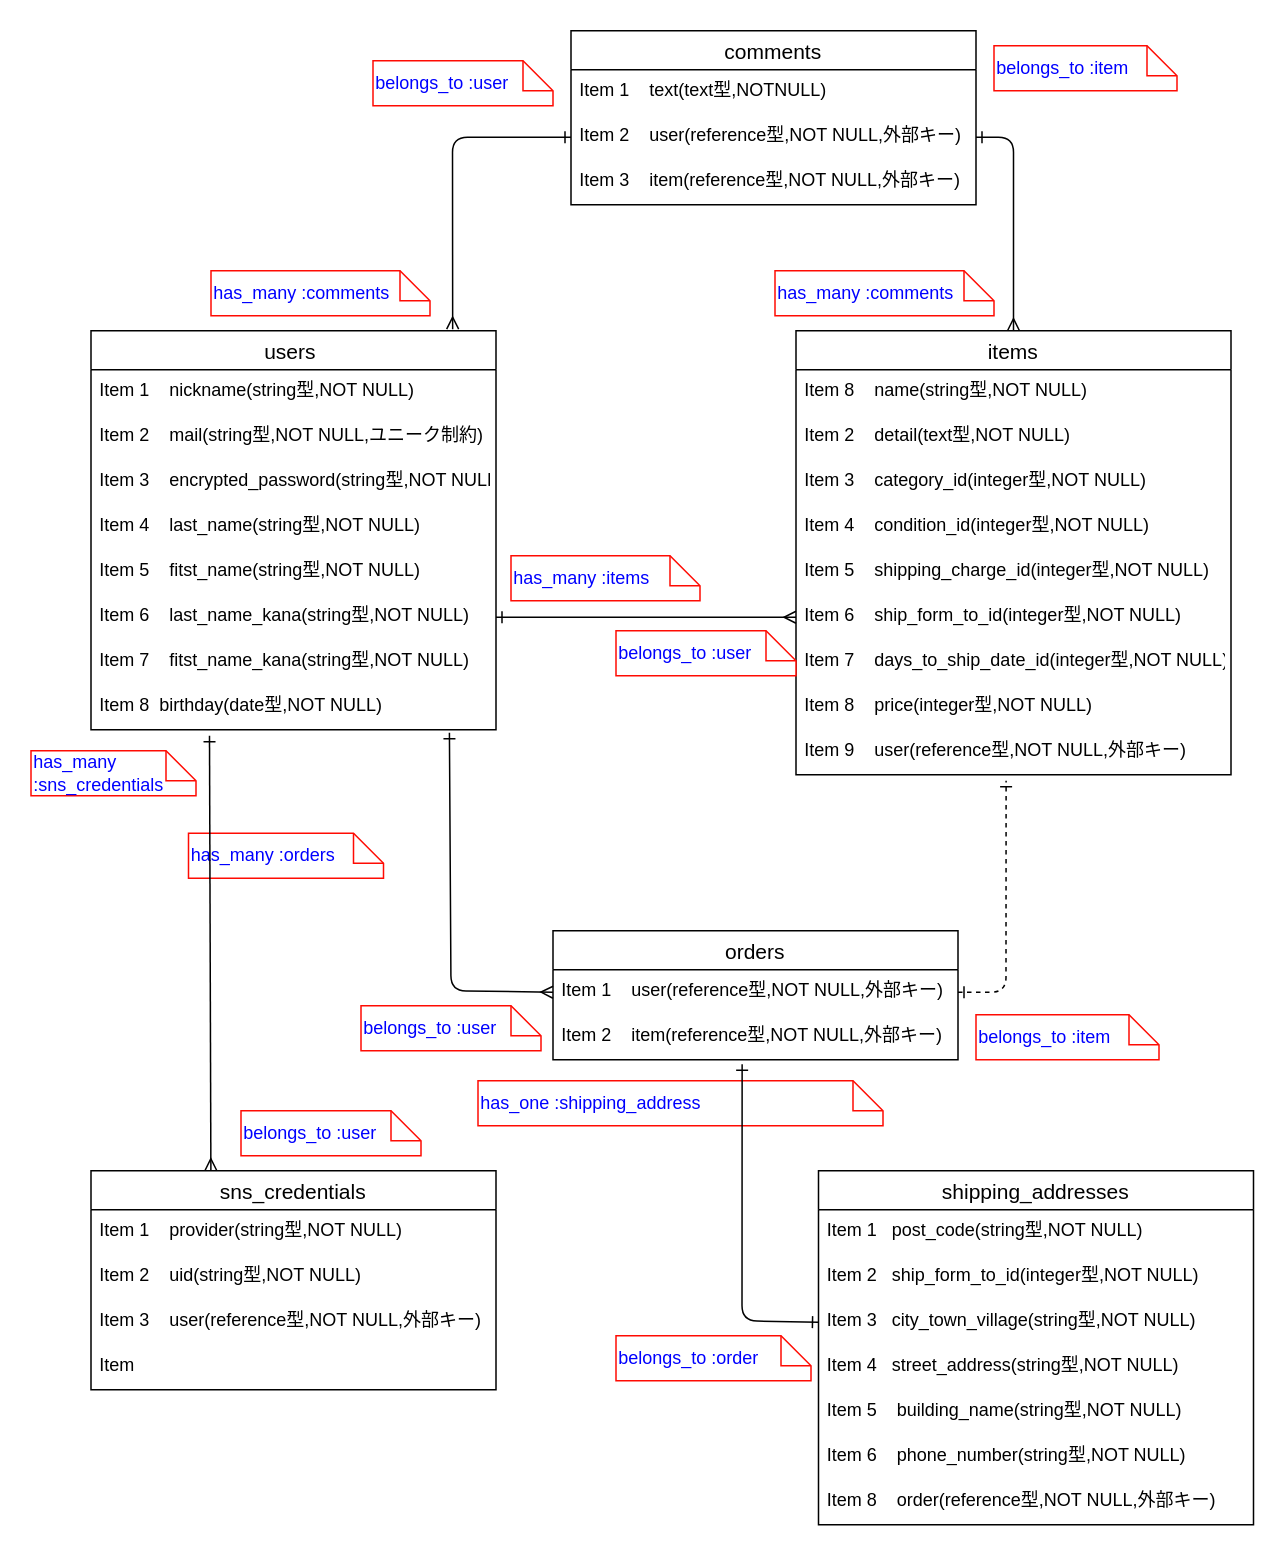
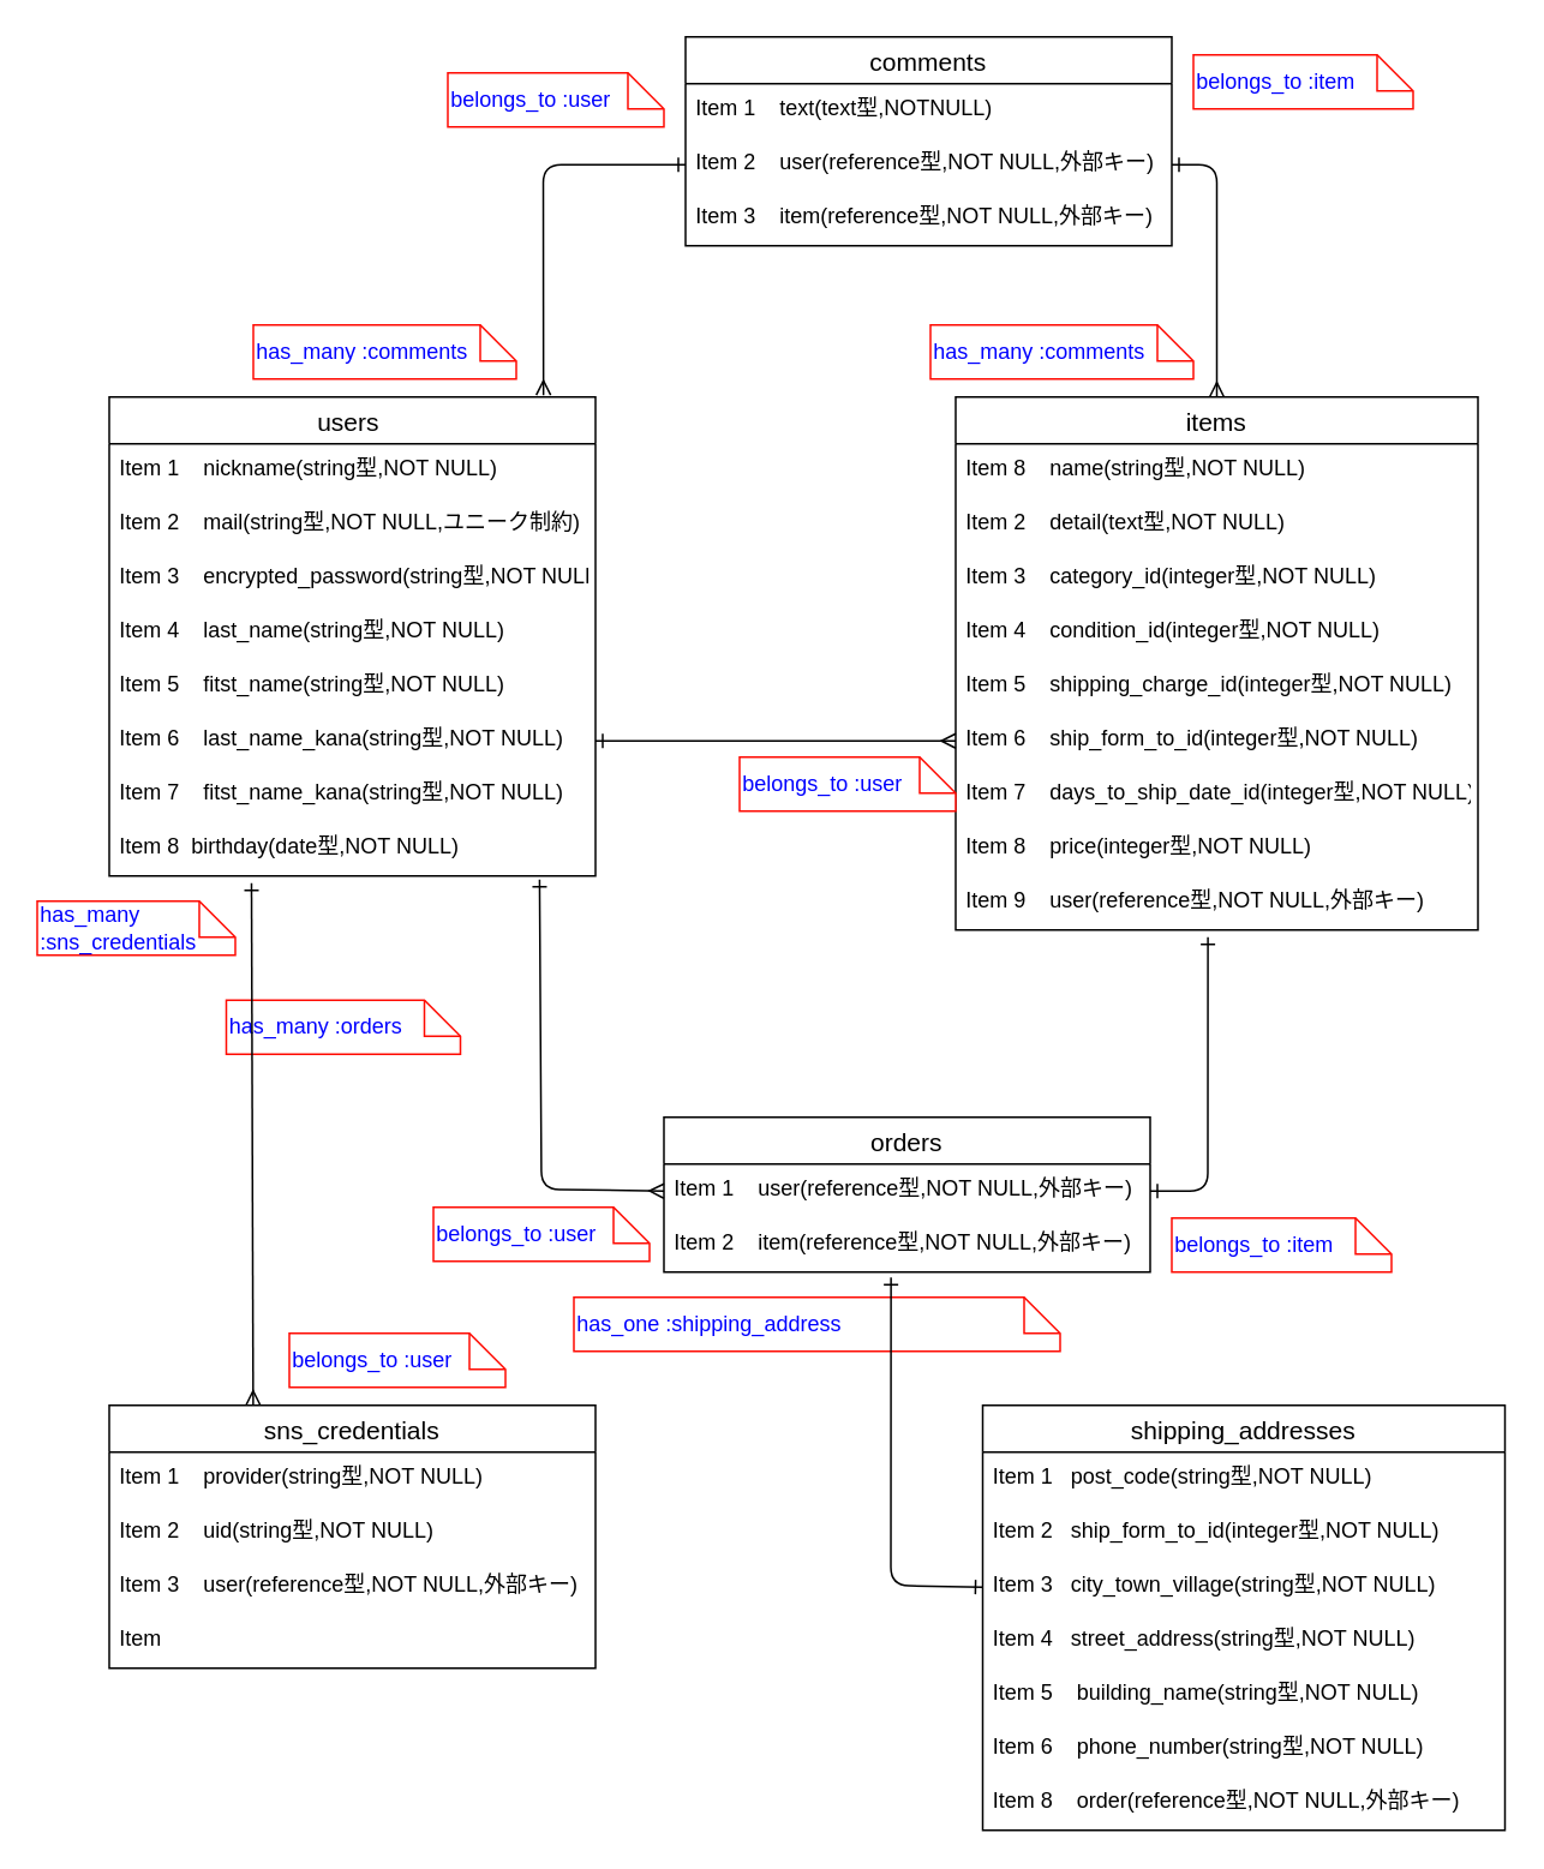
  <mxCell id="0" />
  <mxCell id="1" parent="0" />
  <mxCell id="2" value="users " style="swimlane;fontStyle=0;childLayout=stackLayout;horizontal=1;startSize=26;horizontalStack=0;resizeParent=1;resizeParentMax=0;resizeLast=0;collapsible=1;marginBottom=0;align=center;fontSize=14;" parent="1" vertex="1"><mxGeometry x="60" y="220" width="270" height="266" as="geometry" /></mxCell>
  <mxCell id="3" value="Item 1    nickname(string型,NOT NULL) " style="text;strokeColor=none;fillColor=none;spacingLeft=4;spacingRight=4;overflow=hidden;rotatable=0;points=[[0,0.5],[1,0.5]];portConstraint=eastwest;fontSize=12;" parent="2" vertex="1"><mxGeometry y="26" width="270" height="30" as="geometry" /></mxCell>
  <mxCell id="4" value="Item 2    mail(string型,NOT NULL,ユニーク制約)" style="text;strokeColor=none;fillColor=none;spacingLeft=4;spacingRight=4;overflow=hidden;rotatable=0;points=[[0,0.5],[1,0.5]];portConstraint=eastwest;fontSize=12;" parent="2" vertex="1"><mxGeometry y="56" width="270" height="30" as="geometry" /></mxCell>
  <mxCell id="5" value="Item 3    encrypted_password(string型,NOT NULL)" style="text;strokeColor=none;fillColor=none;spacingLeft=4;spacingRight=4;overflow=hidden;rotatable=0;points=[[0,0.5],[1,0.5]];portConstraint=eastwest;fontSize=12;" parent="2" vertex="1"><mxGeometry y="86" width="270" height="30" as="geometry" /></mxCell>
  <mxCell id="6" value="Item 4    last_name(string型,NOT NULL)" style="text;strokeColor=none;fillColor=none;spacingLeft=4;spacingRight=4;overflow=hidden;rotatable=0;points=[[0,0.5],[1,0.5]];portConstraint=eastwest;fontSize=12;" parent="2" vertex="1"><mxGeometry y="116" width="270" height="30" as="geometry" /></mxCell>
  <mxCell id="7" value="Item 5    fitst_name(string型,NOT NULL)" style="text;strokeColor=none;fillColor=none;spacingLeft=4;spacingRight=4;overflow=hidden;rotatable=0;points=[[0,0.5],[1,0.5]];portConstraint=eastwest;fontSize=12;" parent="2" vertex="1"><mxGeometry y="146" width="270" height="30" as="geometry" /></mxCell>
  <mxCell id="8" value="Item 6    last_name_kana(string型,NOT NULL)" style="text;strokeColor=none;fillColor=none;spacingLeft=4;spacingRight=4;overflow=hidden;rotatable=0;points=[[0,0.5],[1,0.5]];portConstraint=eastwest;fontSize=12;" parent="2" vertex="1"><mxGeometry y="176" width="270" height="30" as="geometry" /></mxCell>
  <mxCell id="9" value="Item 7    fitst_name_kana(string型,NOT NULL)" style="text;strokeColor=none;fillColor=none;spacingLeft=4;spacingRight=4;overflow=hidden;rotatable=0;points=[[0,0.5],[1,0.5]];portConstraint=eastwest;fontSize=12;" parent="2" vertex="1"><mxGeometry y="206" width="270" height="30" as="geometry" /></mxCell>
  <mxCell id="10" value="Item 8  birthday(date型,NOT NULL)&#10;  " style="text;strokeColor=none;fillColor=none;spacingLeft=4;spacingRight=4;overflow=hidden;rotatable=0;points=[[0,0.5],[1,0.5]];portConstraint=eastwest;fontSize=12;" parent="2" vertex="1"><mxGeometry y="236" width="270" height="30" as="geometry" /></mxCell>
  <mxCell id="11" value="items" style="swimlane;fontStyle=0;childLayout=stackLayout;horizontal=1;startSize=26;horizontalStack=0;resizeParent=1;resizeParentMax=0;resizeLast=0;collapsible=1;marginBottom=0;align=center;fontSize=14;" parent="1" vertex="1"><mxGeometry x="530" y="220" width="290" height="296" as="geometry" /></mxCell>
  <mxCell id="12" value="Item 8    name(string型,NOT NULL)" style="text;strokeColor=none;fillColor=none;spacingLeft=4;spacingRight=4;overflow=hidden;rotatable=0;points=[[0,0.5],[1,0.5]];portConstraint=eastwest;fontSize=12;" parent="11" vertex="1"><mxGeometry y="26" width="290" height="30" as="geometry" /></mxCell>
  <mxCell id="13" value="Item 2    detail(text型,NOT NULL)" style="text;strokeColor=none;fillColor=none;spacingLeft=4;spacingRight=4;overflow=hidden;rotatable=0;points=[[0,0.5],[1,0.5]];portConstraint=eastwest;fontSize=12;" parent="11" vertex="1"><mxGeometry y="56" width="290" height="30" as="geometry" /></mxCell>
  <mxCell id="14" value="Item 3    category_id(integer型,NOT NULL)" style="text;strokeColor=none;fillColor=none;spacingLeft=4;spacingRight=4;overflow=hidden;rotatable=0;points=[[0,0.5],[1,0.5]];portConstraint=eastwest;fontSize=12;" parent="11" vertex="1"><mxGeometry y="86" width="290" height="30" as="geometry" /></mxCell>
  <mxCell id="15" value="Item 4    condition_id(integer型,NOT NULL)" style="text;strokeColor=none;fillColor=none;spacingLeft=4;spacingRight=4;overflow=hidden;rotatable=0;points=[[0,0.5],[1,0.5]];portConstraint=eastwest;fontSize=12;" parent="11" vertex="1"><mxGeometry y="116" width="290" height="30" as="geometry" /></mxCell>
  <mxCell id="16" value="Item 5    shipping_charge_id(integer型,NOT NULL)" style="text;strokeColor=none;fillColor=none;spacingLeft=4;spacingRight=4;overflow=hidden;rotatable=0;points=[[0,0.5],[1,0.5]];portConstraint=eastwest;fontSize=12;" parent="11" vertex="1"><mxGeometry y="146" width="290" height="30" as="geometry" /></mxCell>
  <mxCell id="17" value="Item 6    ship_form_to_id(integer型,NOT NULL)" style="text;strokeColor=none;fillColor=none;spacingLeft=4;spacingRight=4;overflow=hidden;rotatable=0;points=[[0,0.5],[1,0.5]];portConstraint=eastwest;fontSize=12;" parent="11" vertex="1"><mxGeometry y="176" width="290" height="30" as="geometry" /></mxCell>
  <mxCell id="18" value="Item 7    days_to_ship_date_id(integer型,NOT NULL)" style="text;strokeColor=none;fillColor=none;spacingLeft=4;spacingRight=4;overflow=hidden;rotatable=0;points=[[0,0.5],[1,0.5]];portConstraint=eastwest;fontSize=12;" parent="11" vertex="1"><mxGeometry y="206" width="290" height="30" as="geometry" /></mxCell>
  <mxCell id="19" value="Item 8    price(integer型,NOT NULL)&#10;    " style="text;strokeColor=none;fillColor=none;spacingLeft=4;spacingRight=4;overflow=hidden;rotatable=0;points=[[0,0.5],[1,0.5]];portConstraint=eastwest;fontSize=12;" parent="11" vertex="1"><mxGeometry y="236" width="290" height="30" as="geometry" /></mxCell>
  <mxCell id="20" value="Item 9    user(reference型,NOT NULL,外部キー)" style="text;strokeColor=none;fillColor=none;spacingLeft=4;spacingRight=4;overflow=hidden;rotatable=0;points=[[0,0.5],[1,0.5]];portConstraint=eastwest;fontSize=12;" parent="11" vertex="1"><mxGeometry y="266" width="290" height="30" as="geometry" /></mxCell>
  <mxCell id="21" value="orders" style="swimlane;fontStyle=0;childLayout=stackLayout;horizontal=1;startSize=26;horizontalStack=0;resizeParent=1;resizeParentMax=0;resizeLast=0;collapsible=1;marginBottom=0;align=center;fontSize=14;" parent="1" vertex="1"><mxGeometry x="368" y="620" width="270" height="86" as="geometry" /></mxCell>
  <mxCell id="22" value="Item 1    user(reference型,NOT NULL,外部キー)" style="text;strokeColor=none;fillColor=none;spacingLeft=4;spacingRight=4;overflow=hidden;rotatable=0;points=[[0,0.5],[1,0.5]];portConstraint=eastwest;fontSize=12;" parent="21" vertex="1"><mxGeometry y="26" width="270" height="30" as="geometry" /></mxCell>
  <mxCell id="23" value="Item 2    item(reference型,NOT NULL,外部キー)" style="text;strokeColor=none;fillColor=none;spacingLeft=4;spacingRight=4;overflow=hidden;rotatable=0;points=[[0,0.5],[1,0.5]];portConstraint=eastwest;fontSize=12;" parent="21" vertex="1"><mxGeometry y="56" width="270" height="30" as="geometry" /></mxCell>
  <mxCell id="24" style="edgeStyle=none;html=1;exitX=1;exitY=0.5;exitDx=0;exitDy=0;entryX=0;entryY=0.5;entryDx=0;entryDy=0;endArrow=ERmany;endFill=0;startArrow=ERone;startFill=0;" parent="1" source="8" target="17" edge="1"><mxGeometry relative="1" as="geometry" /></mxCell>
  <mxCell id="25" value="shipping_addresses" style="swimlane;fontStyle=0;childLayout=stackLayout;horizontal=1;startSize=26;horizontalStack=0;resizeParent=1;resizeParentMax=0;resizeLast=0;collapsible=1;marginBottom=0;align=center;fontSize=14;" parent="1" vertex="1"><mxGeometry x="545" y="780" width="290" height="236" as="geometry" /></mxCell>
  <mxCell id="26" value="Item 1   post_code(string型,NOT NULL) " style="text;strokeColor=none;fillColor=none;spacingLeft=4;spacingRight=4;overflow=hidden;rotatable=0;points=[[0,0.5],[1,0.5]];portConstraint=eastwest;fontSize=12;" parent="25" vertex="1"><mxGeometry y="26" width="290" height="30" as="geometry" /></mxCell>
  <mxCell id="27" value="Item 2   ship_form_to_id(integer型,NOT NULL)" style="text;strokeColor=none;fillColor=none;spacingLeft=4;spacingRight=4;overflow=hidden;rotatable=0;points=[[0,0.5],[1,0.5]];portConstraint=eastwest;fontSize=12;" parent="25" vertex="1"><mxGeometry y="56" width="290" height="30" as="geometry" /></mxCell>
  <mxCell id="28" value="Item 3   city_town_village(string型,NOT NULL) " style="text;strokeColor=none;fillColor=none;spacingLeft=4;spacingRight=4;overflow=hidden;rotatable=0;points=[[0,0.5],[1,0.5]];portConstraint=eastwest;fontSize=12;" parent="25" vertex="1"><mxGeometry y="86" width="290" height="30" as="geometry" /></mxCell>
  <mxCell id="29" value="Item 4   street_address(string型,NOT NULL) " style="text;strokeColor=none;fillColor=none;spacingLeft=4;spacingRight=4;overflow=hidden;rotatable=0;points=[[0,0.5],[1,0.5]];portConstraint=eastwest;fontSize=12;" parent="25" vertex="1"><mxGeometry y="116" width="290" height="30" as="geometry" /></mxCell>
  <mxCell id="30" value="Item 5    building_name(string型,NOT NULL) " style="text;strokeColor=none;fillColor=none;spacingLeft=4;spacingRight=4;overflow=hidden;rotatable=0;points=[[0,0.5],[1,0.5]];portConstraint=eastwest;fontSize=12;" parent="25" vertex="1"><mxGeometry y="146" width="290" height="30" as="geometry" /></mxCell>
  <mxCell id="31" value="Item 6    phone_number(string型,NOT NULL)&#10;    " style="text;strokeColor=none;fillColor=none;spacingLeft=4;spacingRight=4;overflow=hidden;rotatable=0;points=[[0,0.5],[1,0.5]];portConstraint=eastwest;fontSize=12;" parent="25" vertex="1"><mxGeometry y="176" width="290" height="30" as="geometry" /></mxCell>
  <mxCell id="32" value="Item 8    order(reference型,NOT NULL,外部キー)" style="text;strokeColor=none;fillColor=none;spacingLeft=4;spacingRight=4;overflow=hidden;rotatable=0;points=[[0,0.5],[1,0.5]];portConstraint=eastwest;fontSize=12;" parent="25" vertex="1"><mxGeometry y="206" width="290" height="30" as="geometry" /></mxCell>
  <mxCell id="33" value="has_one :shipping_address" style="shape=note;size=20;whiteSpace=wrap;html=1;align=left;strokeColor=#FF0B03;fontColor=#0000FF;" parent="1" vertex="1"><mxGeometry x="318" y="720" width="270" height="30" as="geometry" /></mxCell>
- <mxCell id="34" value="belongs_to :order" style="shape=note;size=20;whiteSpace=wrap;html=1;align=left;strokeColor=#FF0B03;fontColor=#0000FF;" parent="1" vertex="1"><mxGeometry x="410" y="890" width="130" height="30" as="geometry" /></mxCell>
  <mxCell id="35" value="belongs_to :item" style="shape=note;size=20;whiteSpace=wrap;html=1;align=left;strokeColor=#FF0B03;fontColor=#0000FF;" parent="1" vertex="1"><mxGeometry x="650" y="676" width="122" height="30" as="geometry" /></mxCell>
  <mxCell id="36" value="has_many :orders" style="shape=note;size=20;whiteSpace=wrap;html=1;align=left;strokeColor=#FF0B03;fontColor=#0000FF;" parent="1" vertex="1"><mxGeometry x="125" y="555" width="130" height="30" as="geometry" /></mxCell>
- <mxCell id="37" value="has_many :items" style="shape=note;size=20;whiteSpace=wrap;html=1;align=left;strokeColor=#FF0B03;fontColor=#0000FF;" parent="1" vertex="1"><mxGeometry x="340" y="370" width="126" height="30" as="geometry" /></mxCell>
  <mxCell id="38" value="belongs_to :user" style="shape=note;size=20;whiteSpace=wrap;html=1;align=left;strokeColor=#FF0B03;fontColor=#0000FF;" parent="1" vertex="1"><mxGeometry x="410" y="420" width="120" height="30" as="geometry" /></mxCell>
  <mxCell id="39" style="edgeStyle=none;html=1;fontColor=#0000FF;startArrow=ERone;startFill=0;endArrow=ERone;endFill=0;entryX=0;entryY=0.5;entryDx=0;entryDy=0;exitX=0.467;exitY=1.1;exitDx=0;exitDy=0;exitPerimeter=0;" parent="1" source="23" target="28" edge="1"><mxGeometry relative="1" as="geometry"><mxPoint x="308.471" y="850" as="targetPoint" /><mxPoint x="258" y="1040" as="sourcePoint" /><Array as="points"><mxPoint x="494" y="880" /></Array></mxGeometry></mxCell>
  <mxCell id="40" value="belongs_to :user" style="shape=note;size=20;whiteSpace=wrap;html=1;align=left;strokeColor=#FF0B03;fontColor=#0000FF;" parent="1" vertex="1"><mxGeometry x="240" y="670" width="120" height="30" as="geometry" /></mxCell>
- <mxCell id="41" style="edgeStyle=none;html=1;exitX=1;exitY=0.5;exitDx=0;exitDy=0;entryX=0.483;entryY=1.133;entryDx=0;entryDy=0;entryPerimeter=0;fontColor=#0000FF;startArrow=ERone;startFill=0;endArrow=ERone;endFill=0;dashed=1;" parent="1" source="22" target="20" edge="1"><mxGeometry relative="1" as="geometry"><Array as="points"><mxPoint x="670" y="661" /></Array></mxGeometry></mxCell>
+ <mxCell id="41" style="edgeStyle=none;html=1;exitX=1;exitY=0.5;exitDx=0;exitDy=0;entryX=0.483;entryY=1.133;entryDx=0;entryDy=0;entryPerimeter=0;fontColor=#0000FF;startArrow=ERone;startFill=0;endArrow=ERone;endFill=0;" parent="1" source="22" target="20" edge="1"><mxGeometry relative="1" as="geometry"><Array as="points"><mxPoint x="670" y="661" /></Array></mxGeometry></mxCell>
  <mxCell id="42" style="edgeStyle=none;html=1;exitX=0;exitY=0.5;exitDx=0;exitDy=0;entryX=0.885;entryY=1.067;entryDx=0;entryDy=0;entryPerimeter=0;fontColor=#0000FF;startArrow=ERmany;startFill=0;endArrow=ERone;endFill=0;" parent="1" source="22" target="10" edge="1"><mxGeometry relative="1" as="geometry"><Array as="points"><mxPoint x="300" y="660" /></Array></mxGeometry></mxCell>
  <mxCell id="43" style="edgeStyle=none;html=1;endArrow=ERone;endFill=0;startArrow=ERmany;startFill=0;exitX=0.296;exitY=0;exitDx=0;exitDy=0;exitPerimeter=0;" parent="1" source="44" edge="1"><mxGeometry relative="1" as="geometry"><mxPoint x="137" y="770" as="sourcePoint" /><mxPoint x="139" y="490" as="targetPoint" /></mxGeometry></mxCell>
  <mxCell id="44" value="sns_credentials" style="swimlane;fontStyle=0;childLayout=stackLayout;horizontal=1;startSize=26;horizontalStack=0;resizeParent=1;resizeParentMax=0;resizeLast=0;collapsible=1;marginBottom=0;align=center;fontSize=14;" parent="1" vertex="1"><mxGeometry x="60" y="780" width="270" height="146" as="geometry" /></mxCell>
  <mxCell id="45" value="Item 1    provider(string型,NOT NULL)" style="text;strokeColor=none;fillColor=none;spacingLeft=4;spacingRight=4;overflow=hidden;rotatable=0;points=[[0,0.5],[1,0.5]];portConstraint=eastwest;fontSize=12;" parent="44" vertex="1"><mxGeometry y="26" width="270" height="30" as="geometry" /></mxCell>
  <mxCell id="46" value="Item 2    uid(string型,NOT NULL)" style="text;strokeColor=none;fillColor=none;spacingLeft=4;spacingRight=4;overflow=hidden;rotatable=0;points=[[0,0.5],[1,0.5]];portConstraint=eastwest;fontSize=12;" parent="44" vertex="1"><mxGeometry y="56" width="270" height="30" as="geometry" /></mxCell>
  <mxCell id="47" value="Item 3    user(reference型,NOT NULL,外部キー)" style="text;strokeColor=none;fillColor=none;spacingLeft=4;spacingRight=4;overflow=hidden;rotatable=0;points=[[0,0.5],[1,0.5]];portConstraint=eastwest;fontSize=12;" parent="44" vertex="1"><mxGeometry y="86" width="270" height="30" as="geometry" /></mxCell>
  <mxCell id="48" value="Item" style="text;strokeColor=none;fillColor=none;spacingLeft=4;spacingRight=4;overflow=hidden;rotatable=0;points=[[0,0.5],[1,0.5]];portConstraint=eastwest;fontSize=12;" parent="44" vertex="1"><mxGeometry y="116" width="270" height="30" as="geometry" /></mxCell>
  <mxCell id="49" value="has_many&lt;br&gt;:sns_credentials" style="shape=note;size=20;whiteSpace=wrap;html=1;align=left;strokeColor=#FF0B03;fontColor=#0000FF;" parent="1" vertex="1"><mxGeometry y="500" width="110" height="30" as="geometry" x="20" /></mxCell>
  <mxCell id="50" value="belongs_to :user" style="shape=note;size=20;whiteSpace=wrap;html=1;align=left;strokeColor=#FF0B03;fontColor=#0000FF;" parent="1" vertex="1"><mxGeometry x="160" y="740" width="120" height="30" as="geometry" /></mxCell>
  <mxCell id="51" value="comments" style="swimlane;fontStyle=0;childLayout=stackLayout;horizontal=1;startSize=26;horizontalStack=0;resizeParent=1;resizeParentMax=0;resizeLast=0;collapsible=1;marginBottom=0;align=center;fontSize=14;" vertex="1" parent="1"><mxGeometry x="380" y="20" width="270" height="116" as="geometry" /></mxCell>
  <mxCell id="52" value="Item 1    text(text型,NOTNULL)" style="text;strokeColor=none;fillColor=none;spacingLeft=4;spacingRight=4;overflow=hidden;rotatable=0;points=[[0,0.5],[1,0.5]];portConstraint=eastwest;fontSize=12;" vertex="1" parent="51"><mxGeometry y="26" width="270" height="30" as="geometry" /></mxCell>
  <mxCell id="53" value="Item 2    user(reference型,NOT NULL,外部キー)" style="text;strokeColor=none;fillColor=none;spacingLeft=4;spacingRight=4;overflow=hidden;rotatable=0;points=[[0,0.5],[1,0.5]];portConstraint=eastwest;fontSize=12;" vertex="1" parent="51"><mxGeometry y="56" width="270" height="30" as="geometry" /></mxCell>
  <mxCell id="54" value="Item 3    item(reference型,NOT NULL,外部キー)" style="text;strokeColor=none;fillColor=none;spacingLeft=4;spacingRight=4;overflow=hidden;rotatable=0;points=[[0,0.5],[1,0.5]];portConstraint=eastwest;fontSize=12;" vertex="1" parent="51"><mxGeometry y="86" width="270" height="30" as="geometry" /></mxCell>
  <mxCell id="55" style="edgeStyle=none;html=1;exitX=1;exitY=0.5;exitDx=0;exitDy=0;entryX=0.5;entryY=0;entryDx=0;entryDy=0;endArrow=ERmany;endFill=0;startArrow=ERone;startFill=0;" edge="1" parent="1" source="53" target="11"><mxGeometry relative="1" as="geometry"><Array as="points"><mxPoint x="675" y="91" /></Array></mxGeometry></mxCell>
  <mxCell id="56" style="edgeStyle=none;html=1;exitX=0;exitY=0.5;exitDx=0;exitDy=0;entryX=0.893;entryY=-0.004;entryDx=0;entryDy=0;entryPerimeter=0;endArrow=ERmany;endFill=0;startArrow=ERone;startFill=0;" edge="1" parent="1" source="53" target="2"><mxGeometry relative="1" as="geometry"><Array as="points"><mxPoint x="301" y="91" /></Array></mxGeometry></mxCell>
  <mxCell id="57" value="has_many :comments" style="shape=note;size=20;whiteSpace=wrap;html=1;align=left;strokeColor=#FF0B03;fontColor=#0000FF;" vertex="1" parent="1"><mxGeometry x="140" y="180" width="146" height="30" as="geometry" /></mxCell>
  <mxCell id="58" value="has_many :comments" style="shape=note;size=20;whiteSpace=wrap;html=1;align=left;strokeColor=#FF0B03;fontColor=#0000FF;" vertex="1" parent="1"><mxGeometry x="516" y="180" width="146" height="30" as="geometry" /></mxCell>
  <mxCell id="59" value="belongs_to :user" style="shape=note;size=20;whiteSpace=wrap;html=1;align=left;strokeColor=#FF0B03;fontColor=#0000FF;" vertex="1" parent="1"><mxGeometry x="248" y="40" width="120" height="30" as="geometry" /></mxCell>
  <mxCell id="60" value="belongs_to :item" style="shape=note;size=20;whiteSpace=wrap;html=1;align=left;strokeColor=#FF0B03;fontColor=#0000FF;" vertex="1" parent="1"><mxGeometry x="662" y="30" width="122" height="30" as="geometry" /></mxCell>
